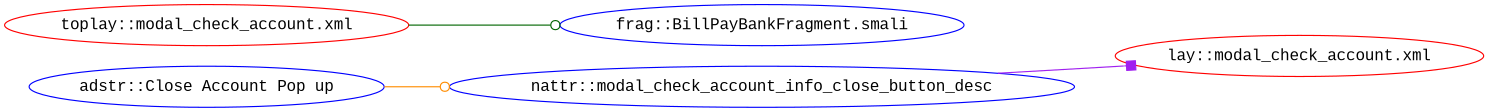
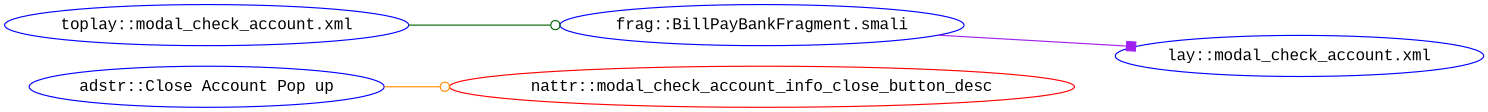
  digraph {
    fontname="Liberation Mono"
    rankdir=LR
    node [color=blue fontname="Liberation Mono"]
    edge [arrowhead=odot fontname="Liberation Mono"]
-   "nattr::modal_check_account_info_close_button_desc"
+   "nattr::modal_check_account_info_close_button_desc" [color=red]
    "adstr::Close Account Pop up"
-   "lay::modal_check_account.xml" [color=red]
-   "toplay::modal_check_account.xml" [color=red]
+   "lay::modal_check_account.xml"
+   "toplay::modal_check_account.xml"
    "frag::BillPayBankFragment.smali"
-   "nattr::modal_check_account_info_close_button_desc" -> "lay::modal_check_account.xml" [arrowhead=box color=purple]
+   "frag::BillPayBankFragment.smali" -> "lay::modal_check_account.xml" [arrowhead=box color=purple]
    "adstr::Close Account Pop up" -> "nattr::modal_check_account_info_close_button_desc" [color=darkorange]
    "toplay::modal_check_account.xml" -> "frag::BillPayBankFragment.smali" [color=darkgreen]
  }
